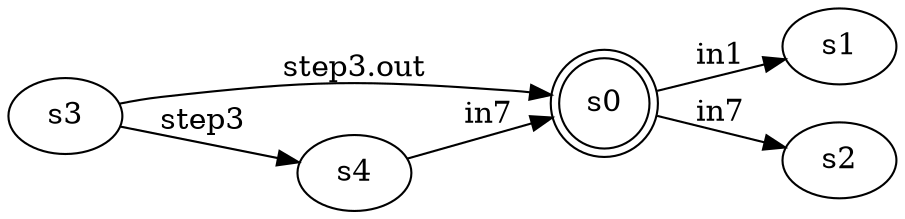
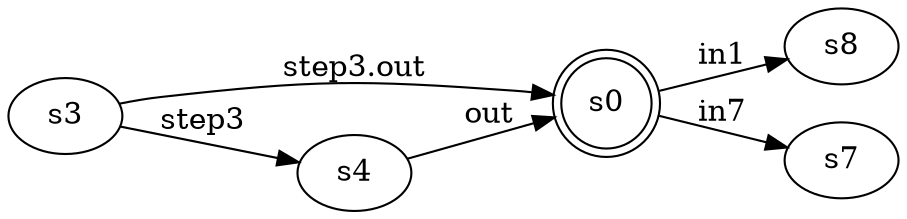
  digraph {
    rankdir=LR
    s0 [shape=doublecircle]
-   s1
-   s2
+   s1 [label=s8]
+   s2 [label=s7]
    s3
    s4
    s0 -> s1 [label=in1]
    s0 -> s2 [label=in7]
    s3 -> s0 [label="step3.out"]
    s3 -> s4 [label=step3]
-   s4 -> s0 [label=in7]
+   s4 -> s0 [label=out]
  }
